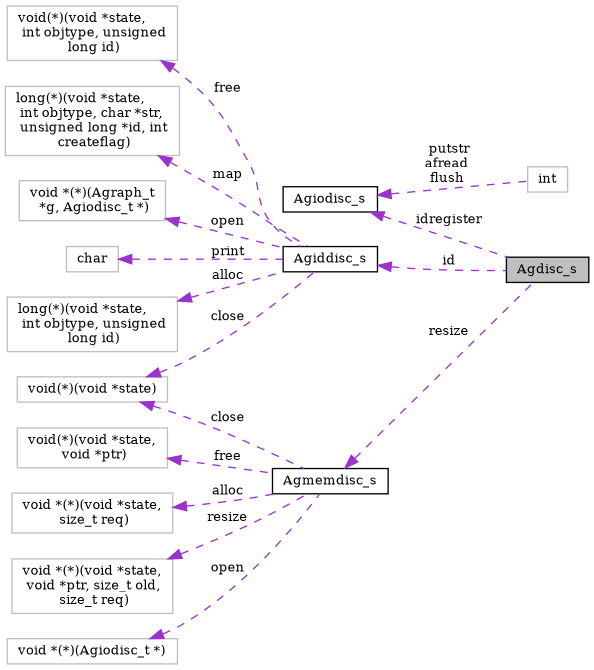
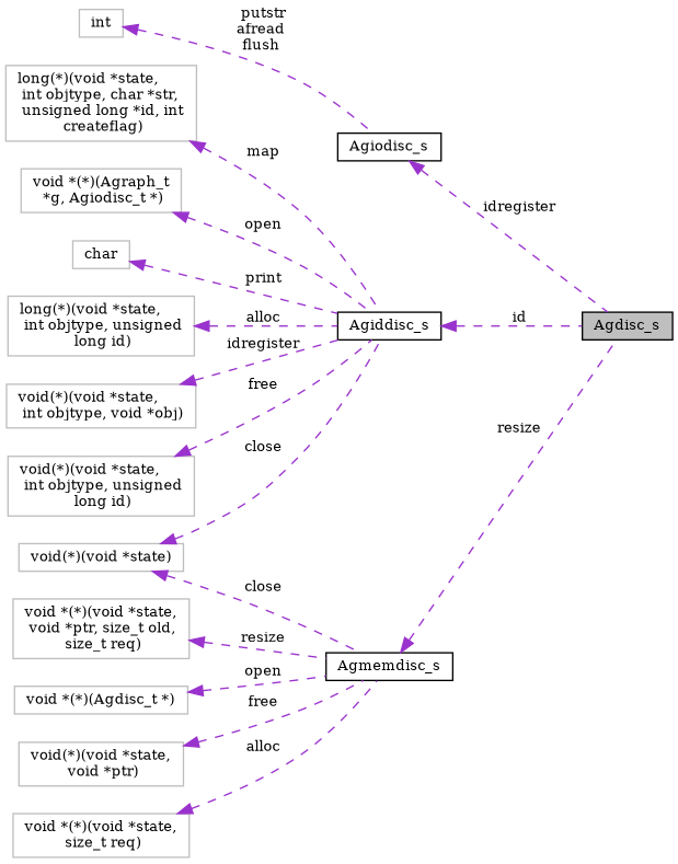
  digraph {
    fontname="DejaVu Serif"
    rankdir=LR
    node [color=grey75 fontname="DejaVu Serif" fontsize=10 shape=record]
    edge [color=darkorchid3 dir=back fontname="DejaVu Serif" fontsize=10 labelfontname=Helvetica labelfontsize=10 style=dashed]
    n1 [color=black fillcolor=grey75 fontcolor=black height=0.2 label=Agdisc_s style=filled width=0.4]
    n2 [color=black height=0.2 label=Agiodisc_s width=0.4]
    n3 [height=0.2 label=int width=0.4]
    n4 [color=black height=0.2 label=Agiddisc_s width=0.4]
    n5 [height=0.2 label="void(*)(void *state,\l int objtype, unsigned\l long id)" width=0.4]
    n6 [height=0.2 label="long(*)(void *state,\l int objtype, char *str,\l unsigned long *id, int\l createflag)" width=0.4]
    n7 [height=0.2 label="void *(*)(Agraph_t\l *g, Agiodisc_t *)" width=0.4]
    n8 [height=0.2 label=char width=0.4]
    n9 [height=0.2 label="long(*)(void *state,\l int objtype, unsigned\l long id)" width=0.4]
    n10 [height=0.2 label="void(*)(void *state)" width=0.4]
    n11 [color=black height=0.2 label=Agmemdisc_s width=0.4]
+   n12 [height=0.2 label="void(*)(void *state,\l int objtype, void *obj)" width=0.4]
    n13 [height=0.2 label="void(*)(void *state,\l void *ptr)" width=0.4]
    n14 [height=0.2 label="void *(*)(void *state,\l size_t req)" width=0.4]
    n15 [height=0.2 label="void *(*)(void *state,\l void *ptr, size_t old,\l size_t req)" width=0.4]
-   n16 [height=0.2 label="void *(*)(Agiodisc_t *)" width=0.4]
+   n16 [height=0.2 label="void *(*)(Agdisc_t *)" width=0.4]
    n2 -> n1 [label=" idregister"]
-   n2 -> n3 [label=" putstr\nafread\nflush"]
+   n3 -> n2 [label=" putstr\nafread\nflush"]
    n4 -> n1 [label=" id"]
    n5 -> n4 [label=" free"]
    n6 -> n4 [label=" map"]
    n7 -> n4 [label=" open"]
    n8 -> n4 [label=" print"]
    n9 -> n4 [label=" alloc"]
    n10 -> n4 [label=" close"]
    n10 -> n11 [label=" close"]
    n11 -> n1 [label=" resize"]
+   n12 -> n4 [label=" idregister"]
    n13 -> n11 [label=" free"]
    n14 -> n11 [label=" alloc"]
    n15 -> n11 [label=" resize"]
    n16 -> n11 [label=" open"]
  }
